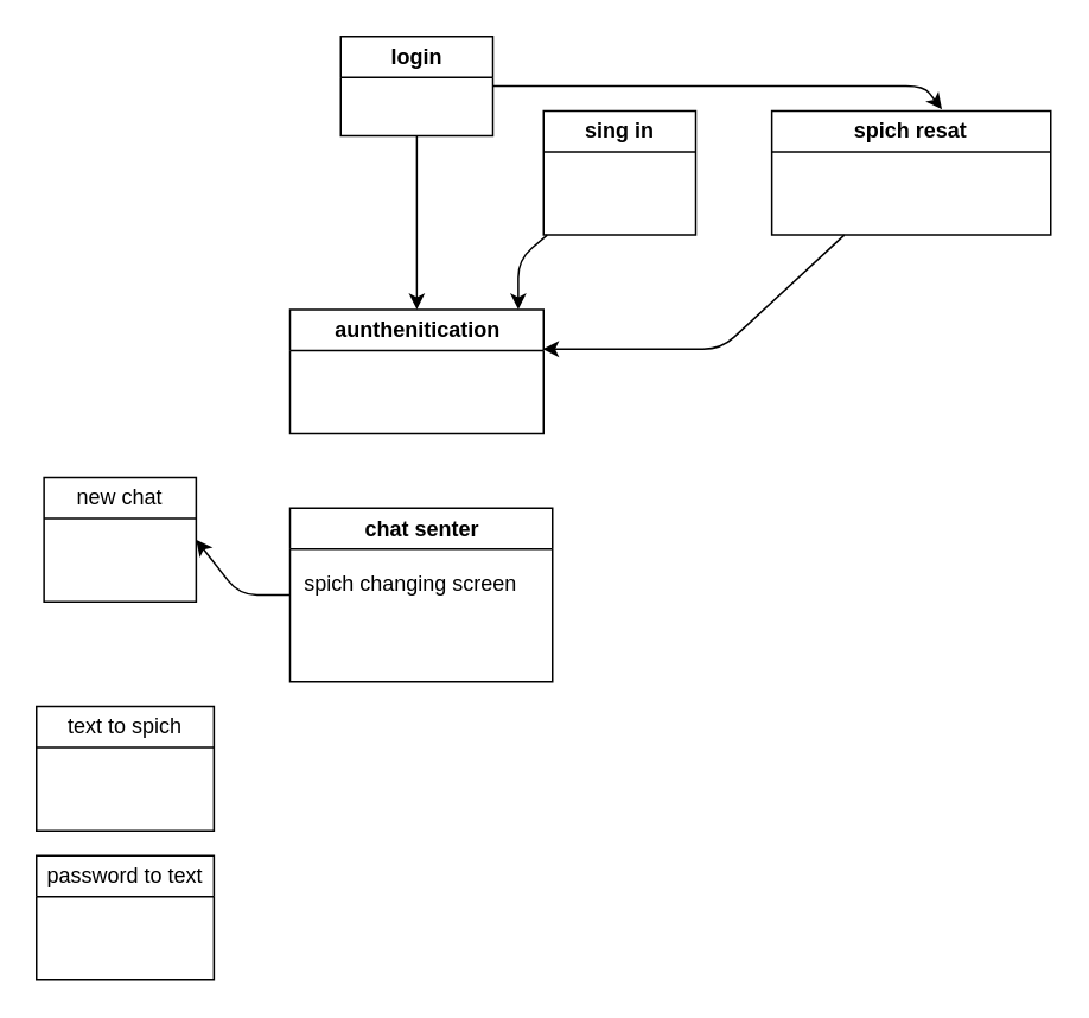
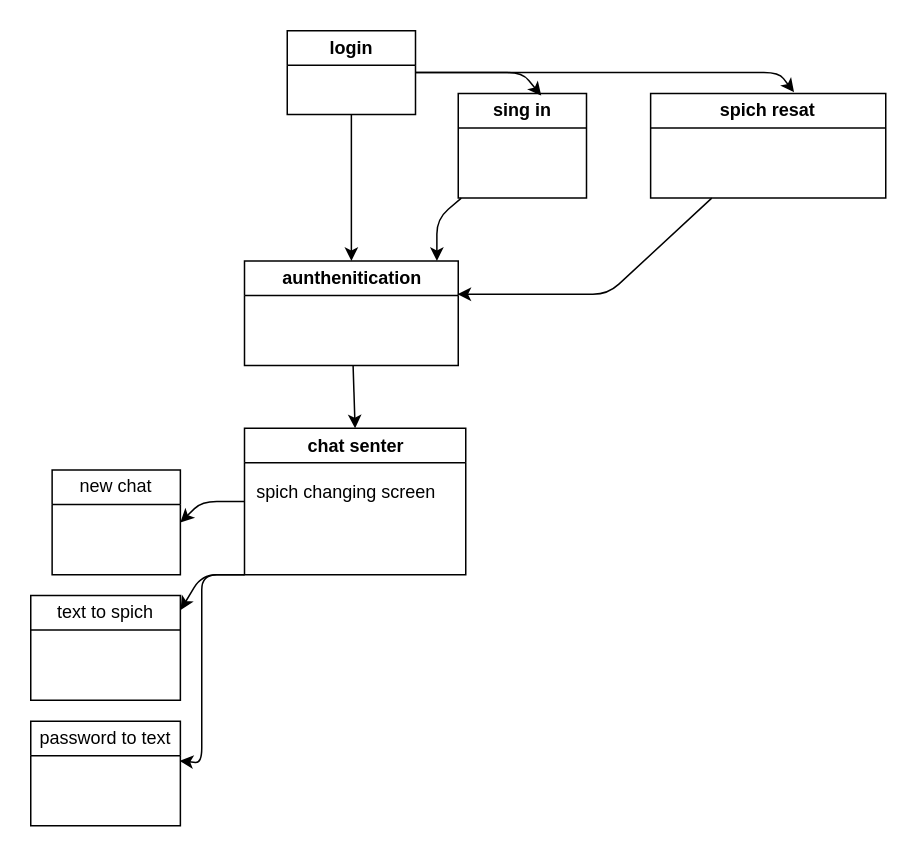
  <mxCell id="0" />
  <mxCell id="1" parent="0" />
  <mxCell id="2" value="" style="group" vertex="1" connectable="0" parent="1"><mxGeometry x="20" y="20" width="570" height="530" as="geometry" /></mxCell>
  <mxCell id="3" value="login" style="swimlane;whiteSpace=wrap;html=1;" vertex="1" parent="2"><mxGeometry x="171" width="85.5" height="55.789" as="geometry" /></mxCell>
  <mxCell id="4" value="sing in" style="swimlane;whiteSpace=wrap;html=1;" vertex="1" parent="2"><mxGeometry x="285" y="41.842" width="85.5" height="69.737" as="geometry"><mxRectangle x="990" y="650" width="80" height="30" as="alternateBounds" /></mxGeometry></mxCell>
+ <mxCell id="5" style="edgeStyle=none;html=1;entryX=0.647;entryY=0.02;entryDx=0;entryDy=0;entryPerimeter=0;" edge="1" parent="2" source="3" target="4"><mxGeometry relative="1" as="geometry"><Array as="points"><mxPoint x="327.75" y="27.895" /></Array></mxGeometry></mxCell>
  <mxCell id="6" value="spich resat" style="swimlane;whiteSpace=wrap;html=1;" vertex="1" parent="2"><mxGeometry x="413.25" y="41.842" width="156.75" height="69.737" as="geometry" /></mxCell>
  <mxCell id="7" style="edgeStyle=none;html=1;entryX=0.61;entryY=-0.012;entryDx=0;entryDy=0;entryPerimeter=0;" edge="1" parent="2" source="3" target="6"><mxGeometry relative="1" as="geometry"><Array as="points"><mxPoint x="498.75" y="27.895" /></Array></mxGeometry></mxCell>
  <mxCell id="8" value="aunthenitication" style="swimlane;whiteSpace=wrap;html=1;" vertex="1" parent="2"><mxGeometry x="142.5" y="153.421" width="142.5" height="69.737" as="geometry" /></mxCell>
  <mxCell id="9" style="edgeStyle=none;html=1;exitX=0.5;exitY=1;exitDx=0;exitDy=0;" edge="1" parent="2" source="3" target="8"><mxGeometry relative="1" as="geometry" /></mxCell>
  <mxCell id="10" style="edgeStyle=none;html=1;entryX=0.9;entryY=0;entryDx=0;entryDy=0;entryPerimeter=0;" edge="1" parent="2" source="4" target="8"><mxGeometry relative="1" as="geometry"><Array as="points"><mxPoint x="270.75" y="125.526" /></Array></mxGeometry></mxCell>
  <mxCell id="11" style="edgeStyle=none;html=1;entryX=0.997;entryY=0.319;entryDx=0;entryDy=0;entryPerimeter=0;" edge="1" parent="2" source="6" target="8"><mxGeometry relative="1" as="geometry"><Array as="points"><mxPoint x="384.75" y="175.737" /></Array></mxGeometry></mxCell>
  <mxCell id="12" value="chat senter" style="swimlane;whiteSpace=wrap;html=1;" vertex="1" parent="2"><mxGeometry x="142.5" y="265" width="147.5" height="97.632" as="geometry" /></mxCell>
  <mxCell id="13" value="&lt;font style=&quot;font-size: 12px;&quot;&gt;spich changing screen&lt;/font&gt;" style="text;html=1;align=center;verticalAlign=middle;resizable=0;points=[];autosize=1;" vertex="1" parent="12"><mxGeometry x="-12.5" y="27.898" width="160" height="30" as="geometry" /></mxCell>
- <mxCell id="15" value="new chat" style="swimlane;whiteSpace=wrap;html=1;fontStyle=0;" vertex="1" parent="2"><mxGeometry x="4.25" y="247.895" width="85.5" height="69.737" as="geometry" /></mxCell>
+ <mxCell id="14" style="edgeStyle=none;html=1;entryX=0.5;entryY=0;entryDx=0;entryDy=0;" edge="1" parent="2" source="8" target="12"><mxGeometry relative="1" as="geometry" /></mxCell>
+ <mxCell id="15" value="new chat" style="swimlane;whiteSpace=wrap;html=1;fontStyle=0;" vertex="1" parent="2"><mxGeometry x="14.25" y="292.895" width="85.5" height="69.737" as="geometry" /></mxCell>
  <mxCell id="16" style="edgeStyle=none;html=1;entryX=1;entryY=0.5;entryDx=0;entryDy=0;" edge="1" parent="2" source="12" target="15"><mxGeometry relative="1" as="geometry"><Array as="points"><mxPoint x="114" y="313.816" /></Array></mxGeometry></mxCell>
+ <mxCell id="17" style="edgeStyle=none;html=1;entryX=1.002;entryY=0.137;entryDx=0;entryDy=0;entryPerimeter=0;fontSize=10;exitX=0;exitY=1;exitDx=0;exitDy=0;" edge="1" parent="2" source="12" target="19"><mxGeometry relative="1" as="geometry"><Array as="points"><mxPoint x="114" y="362.632" /></Array></mxGeometry></mxCell>
+ <mxCell id="18" style="edgeStyle=none;html=1;entryX=0.996;entryY=0.38;entryDx=0;entryDy=0;entryPerimeter=0;fontSize=10;exitX=0;exitY=1;exitDx=0;exitDy=0;" edge="1" parent="2" source="12" target="20"><mxGeometry relative="1" as="geometry"><Array as="points"><mxPoint x="114" y="362.632" /><mxPoint x="114" y="488.158" /></Array></mxGeometry></mxCell>
  <mxCell id="19" value="text to spich" style="swimlane;whiteSpace=wrap;html=1;fontStyle=0;" vertex="1" parent="2"><mxGeometry y="376.579" width="99.75" height="69.737" as="geometry" /></mxCell>
  <mxCell id="20" value="password to text" style="swimlane;whiteSpace=wrap;html=1;fontStyle=0;" vertex="1" parent="2"><mxGeometry y="460.263" width="99.75" height="69.737" as="geometry" /></mxCell>
